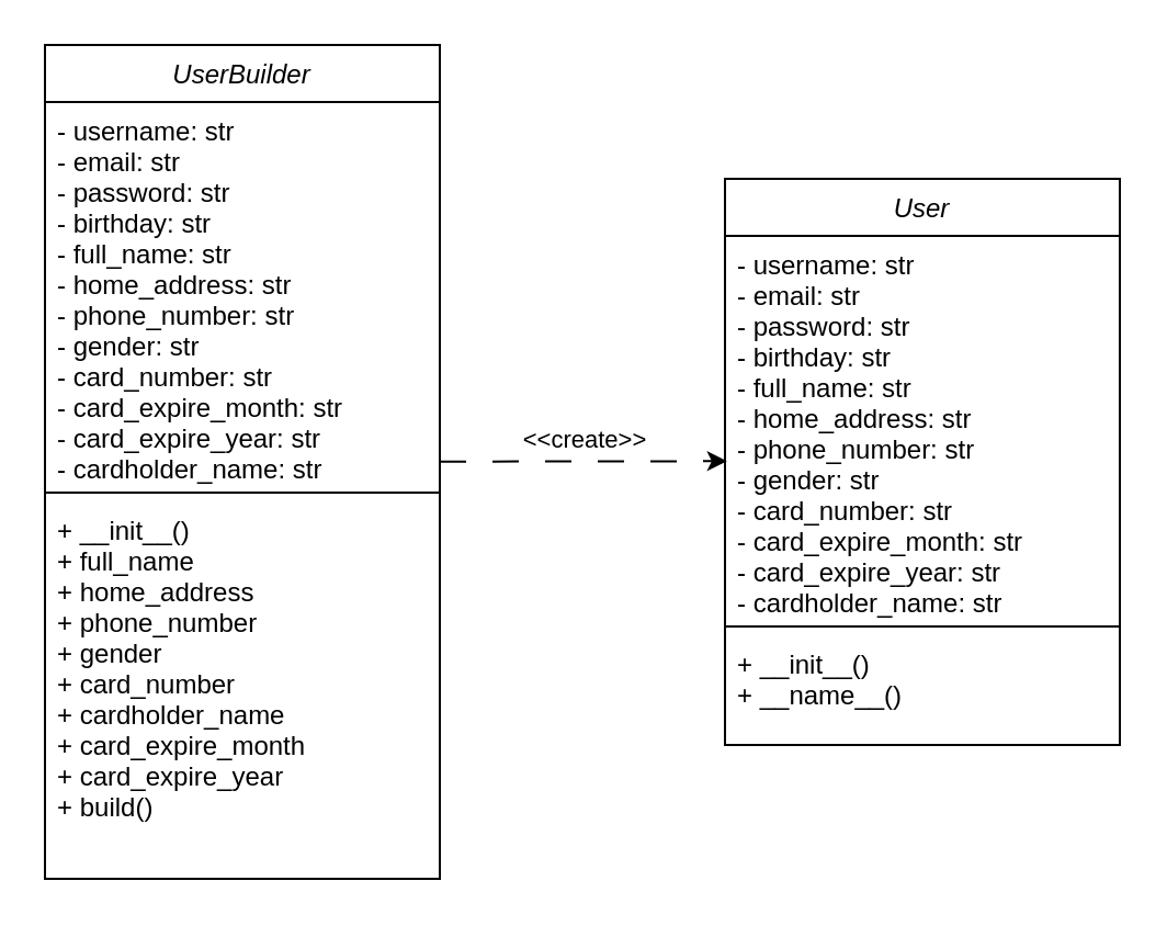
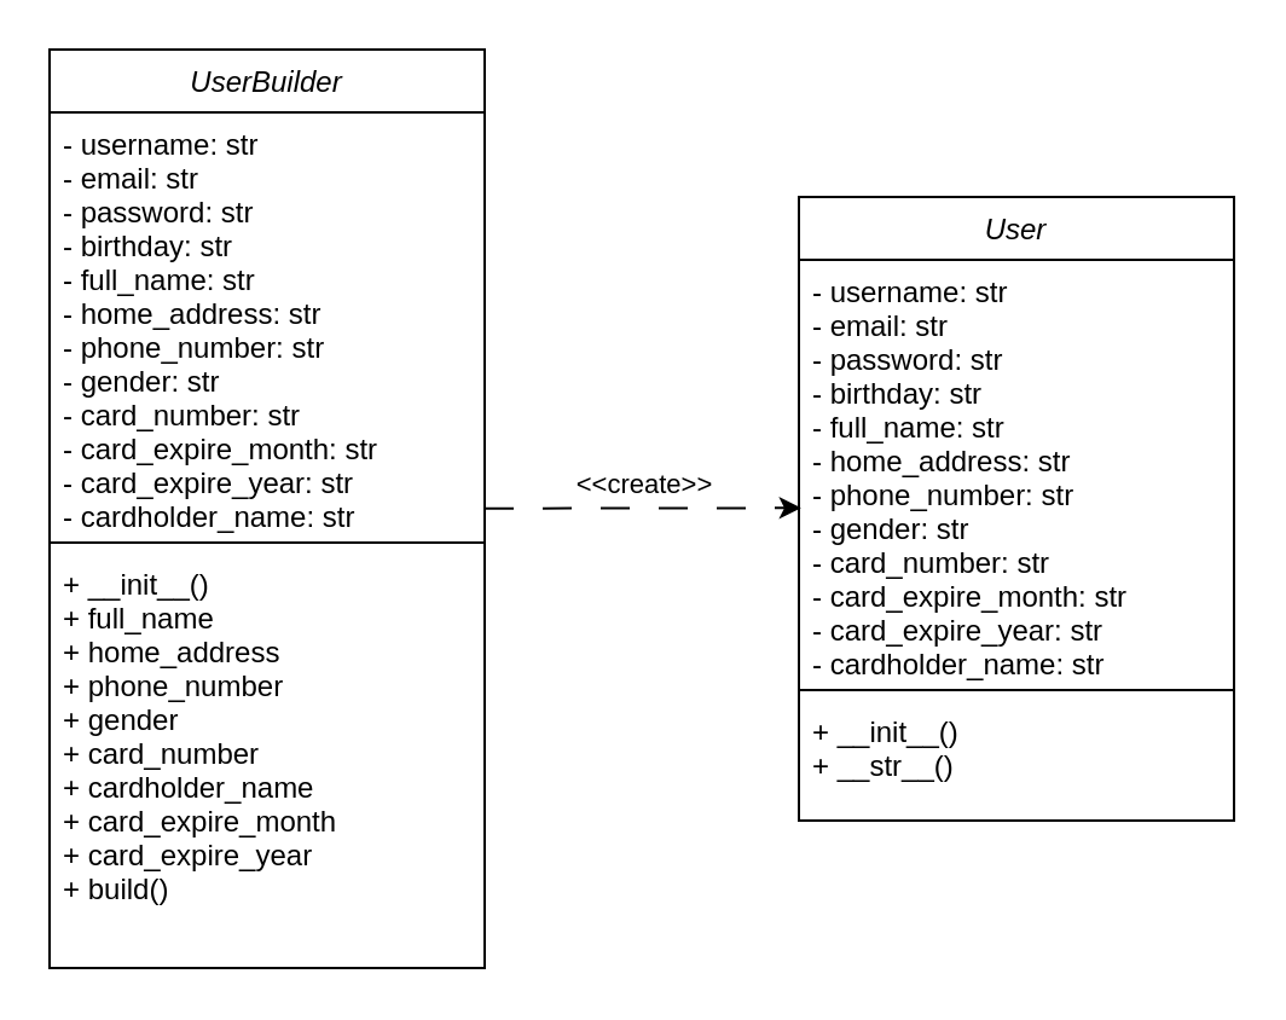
  <mxCell id="0" />
  <mxCell id="1" parent="0" />
  <mxCell id="2" value="UserBuilder" style="swimlane;fontStyle=2;align=center;verticalAlign=top;childLayout=stackLayout;horizontal=1;startSize=26;horizontalStack=0;resizeParent=1;resizeLast=0;collapsible=1;marginBottom=0;rounded=0;shadow=0;strokeWidth=1;" parent="1" vertex="1"><mxGeometry x="20" y="20" width="180" height="380" as="geometry"><mxRectangle x="200" y="112" width="160" height="26" as="alternateBounds" /></mxGeometry></mxCell>
  <mxCell id="3" value="- username: str &#10;   - email: str    &#10;   - password: str &#10;   - birthday: str &#10;   - full_name: str&#10;   - home_address: str&#10;   - phone_number: str&#10;   - gender: str   &#10;   - card_number: str&#10;   - card_expire_month: str&#10;   - card_expire_year: str&#10;   - cardholder_name: str" style="text;align=left;verticalAlign=top;spacingLeft=4;spacingRight=4;overflow=hidden;rotatable=0;points=[[0,0.5],[1,0.5]];portConstraint=eastwest;" parent="2" vertex="1"><mxGeometry y="26" width="180" height="174" as="geometry" /></mxCell>
  <mxCell id="4" value="" style="line;html=1;strokeWidth=1;align=left;verticalAlign=middle;spacingTop=-1;spacingLeft=3;spacingRight=3;rotatable=0;labelPosition=right;points=[];portConstraint=eastwest;" parent="2" vertex="1"><mxGeometry y="200" width="180" height="8" as="geometry" /></mxCell>
  <mxCell id="5" value="+ __init__()    &#10;   + full_name     &#10;   + home_address  &#10;   + phone_number  &#10;   + gender        &#10;   + card_number   &#10;   + cardholder_name&#10;   + card_expire_month&#10;   + card_expire_year &#10;   + build() " style="text;align=left;verticalAlign=top;spacingLeft=4;spacingRight=4;overflow=hidden;rotatable=0;points=[[0,0.5],[1,0.5]];portConstraint=eastwest;" parent="2" vertex="1"><mxGeometry y="208" width="180" height="172" as="geometry" /></mxCell>
  <mxCell id="6" value="User" style="swimlane;fontStyle=2;align=center;verticalAlign=top;childLayout=stackLayout;horizontal=1;startSize=26;horizontalStack=0;resizeParent=1;resizeLast=0;collapsible=1;marginBottom=0;rounded=0;shadow=0;strokeWidth=1;" vertex="1" parent="1"><mxGeometry x="330" y="81" width="180" height="258" as="geometry"><mxRectangle x="510" y="173" width="160" height="26" as="alternateBounds" /></mxGeometry></mxCell>
  <mxCell id="7" value="- username: str &#10;   - email: str    &#10;   - password: str &#10;   - birthday: str &#10;   - full_name: str&#10;   - home_address: str&#10;   - phone_number: str&#10;   - gender: str   &#10;   - card_number: str&#10;   - card_expire_month: str&#10;   - card_expire_year: str&#10;   - cardholder_name: str" style="text;align=left;verticalAlign=top;spacingLeft=4;spacingRight=4;overflow=hidden;rotatable=0;points=[[0,0.5],[1,0.5]];portConstraint=eastwest;" vertex="1" parent="6"><mxGeometry y="26" width="180" height="174" as="geometry" /></mxCell>
  <mxCell id="8" value="" style="line;html=1;strokeWidth=1;align=left;verticalAlign=middle;spacingTop=-1;spacingLeft=3;spacingRight=3;rotatable=0;labelPosition=right;points=[];portConstraint=eastwest;" vertex="1" parent="6"><mxGeometry y="200" width="180" height="8" as="geometry" /></mxCell>
- <mxCell id="9" value="+ __init__()    &#10;+ __name__() " style="text;align=left;verticalAlign=top;spacingLeft=4;spacingRight=4;overflow=hidden;rotatable=0;points=[[0,0.5],[1,0.5]];portConstraint=eastwest;" vertex="1" parent="6"><mxGeometry y="208" width="180" height="42" as="geometry" /></mxCell>
+ <mxCell id="9" value="+ __init__()    &#10;+ __str__() " style="text;align=left;verticalAlign=top;spacingLeft=4;spacingRight=4;overflow=hidden;rotatable=0;points=[[0,0.5],[1,0.5]];portConstraint=eastwest;" vertex="1" parent="6"><mxGeometry y="208" width="180" height="42" as="geometry" /></mxCell>
  <mxCell id="10" value="" style="endArrow=classic;html=1;rounded=0;entryX=0.005;entryY=0.59;entryDx=0;entryDy=0;dashed=1;dashPattern=12 12;entryPerimeter=0;" edge="1" parent="1" source="2" target="7"><mxGeometry width="50" height="50" relative="1" as="geometry"><mxPoint x="189.64" y="138.62" as="sourcePoint" /><mxPoint x="320" y="139" as="targetPoint" /></mxGeometry></mxCell>
  <mxCell id="11" value="&amp;lt;&amp;lt;create&amp;gt;&amp;gt;" style="edgeLabel;html=1;align=center;verticalAlign=middle;resizable=0;points=[];" vertex="1" connectable="0" parent="10"><mxGeometry x="-0.006" y="-1" relative="1" as="geometry"><mxPoint y="-11" as="offset" /></mxGeometry></mxCell>
